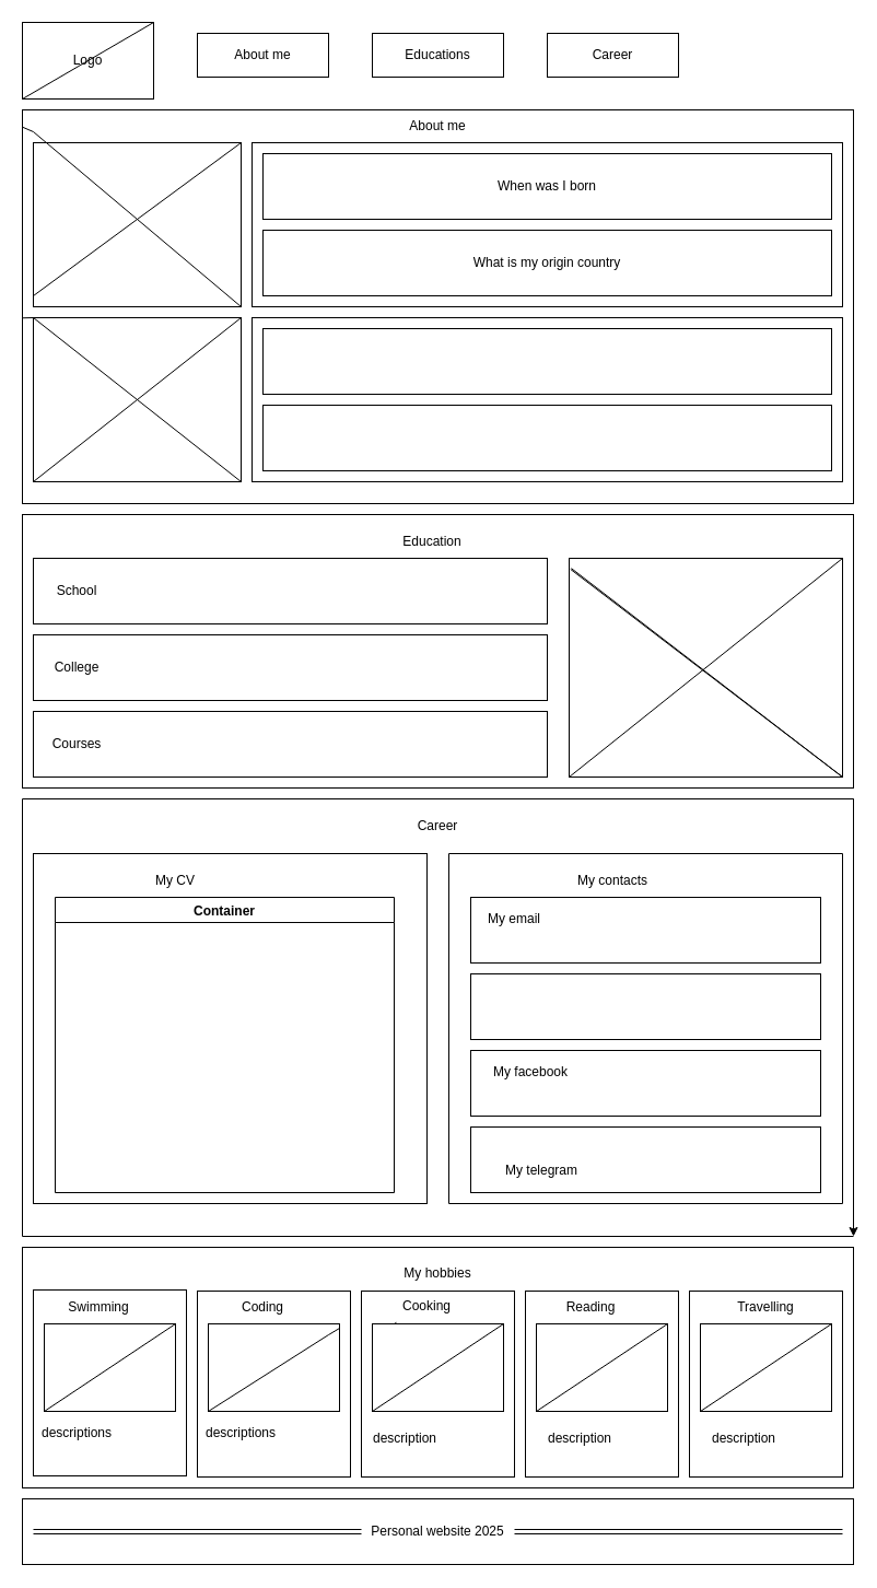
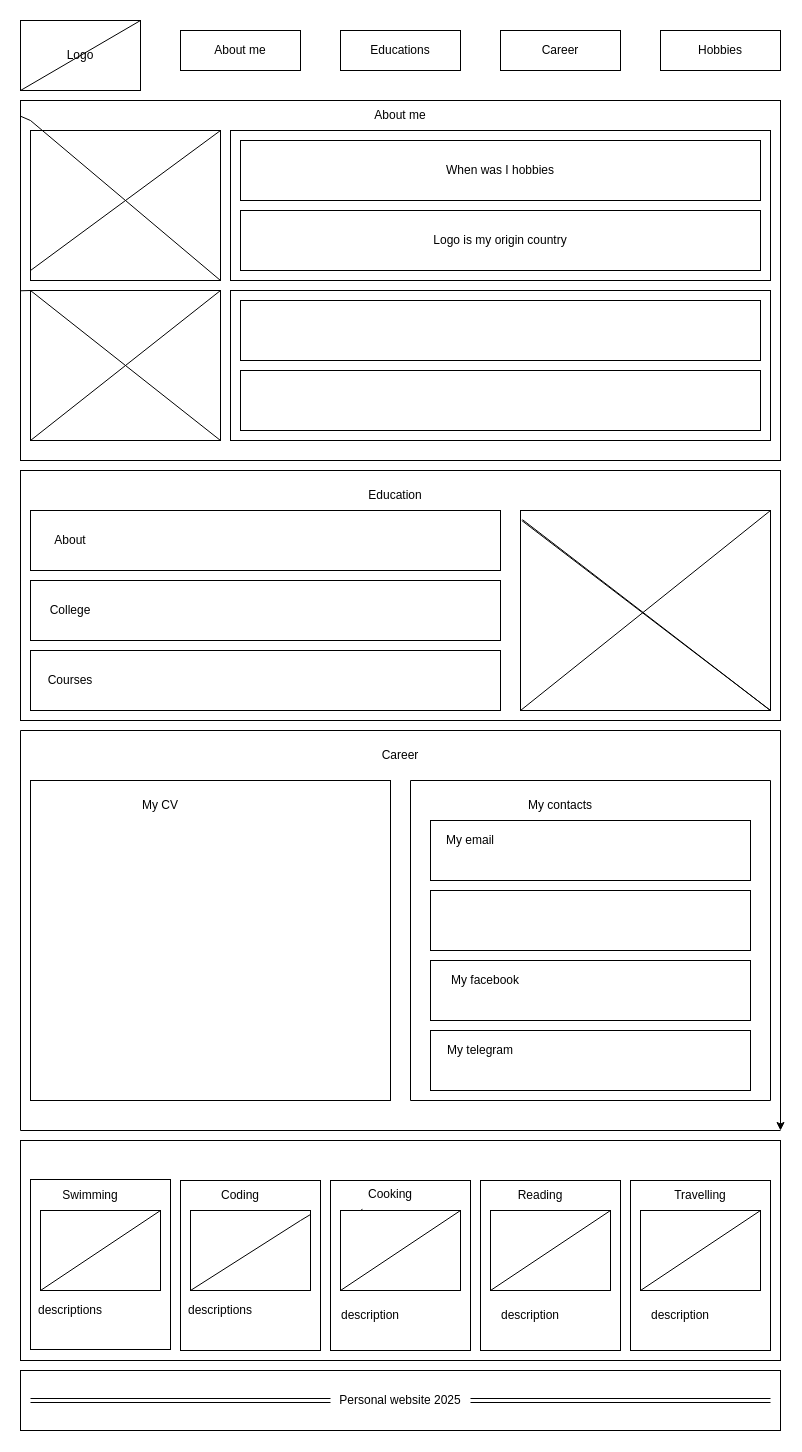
  <mxCell id="0" />
  <mxCell id="1" parent="0" />
  <mxCell id="2" value="Logo" style="rounded=0;whiteSpace=wrap;html=1;" parent="1" vertex="1"><mxGeometry x="20" y="20" width="120" height="70" as="geometry" /></mxCell>
  <mxCell id="3" value="About me" style="rounded=0;whiteSpace=wrap;html=1;" parent="1" vertex="1"><mxGeometry x="180" y="30" width="120" height="40" as="geometry" /></mxCell>
  <mxCell id="4" value="Educations" style="rounded=0;whiteSpace=wrap;html=1;" parent="1" vertex="1"><mxGeometry x="340" y="30" width="120" height="40" as="geometry" /></mxCell>
  <mxCell id="5" value="Career" style="rounded=0;whiteSpace=wrap;html=1;" parent="1" vertex="1"><mxGeometry x="500" y="30" width="120" height="40" as="geometry" /></mxCell>
+ <mxCell id="6" value="Hobbies" style="rounded=0;whiteSpace=wrap;html=1;" parent="1" vertex="1"><mxGeometry x="660" y="30" width="120" height="40" as="geometry" /></mxCell>
  <mxCell id="7" value="" style="rounded=0;whiteSpace=wrap;html=1;" parent="1" vertex="1"><mxGeometry x="20" y="100" width="760" height="360" as="geometry" /></mxCell>
  <mxCell id="8" value="" style="rounded=0;whiteSpace=wrap;html=1;" parent="1" vertex="1"><mxGeometry x="30" y="130" width="190" height="150" as="geometry" /></mxCell>
  <mxCell id="9" value="" style="rounded=0;whiteSpace=wrap;html=1;" parent="1" vertex="1"><mxGeometry x="30" y="290" width="190" height="150" as="geometry" /></mxCell>
  <mxCell id="10" value="" style="endArrow=none;html=1;rounded=0;entryX=1;entryY=0;entryDx=0;entryDy=0;" parent="1" target="2" edge="1"><mxGeometry width="50" height="50" relative="1" as="geometry"><mxPoint x="20" y="90" as="sourcePoint" /><mxPoint x="70" y="40" as="targetPoint" /></mxGeometry></mxCell>
  <mxCell id="11" value="" style="endArrow=none;html=1;rounded=0;entryX=1;entryY=0;entryDx=0;entryDy=0;" parent="1" target="8" edge="1"><mxGeometry width="50" height="50" relative="1" as="geometry"><mxPoint x="30" y="270" as="sourcePoint" /><mxPoint x="80" y="220" as="targetPoint" /></mxGeometry></mxCell>
  <mxCell id="12" value="" style="endArrow=none;html=1;rounded=0;entryX=1;entryY=0;entryDx=0;entryDy=0;" parent="1" target="9" edge="1"><mxGeometry width="50" height="50" relative="1" as="geometry"><mxPoint x="30" y="440" as="sourcePoint" /><mxPoint x="80" y="390" as="targetPoint" /></mxGeometry></mxCell>
  <mxCell id="13" value="" style="endArrow=none;html=1;rounded=0;entryX=1;entryY=1;entryDx=0;entryDy=0;" parent="1" source="7" target="8" edge="1"><mxGeometry width="50" height="50" relative="1" as="geometry"><mxPoint x="370" y="350" as="sourcePoint" /><mxPoint x="420" y="300" as="targetPoint" /><Array as="points"><mxPoint x="30" y="120" /></Array></mxGeometry></mxCell>
  <mxCell id="14" value="" style="endArrow=none;html=1;rounded=0;entryX=1;entryY=1;entryDx=0;entryDy=0;" parent="1" source="7" target="9" edge="1"><mxGeometry width="50" height="50" relative="1" as="geometry"><mxPoint x="370" y="350" as="sourcePoint" /><mxPoint x="420" y="300" as="targetPoint" /><Array as="points"><mxPoint x="30" y="290" /></Array></mxGeometry></mxCell>
  <mxCell id="15" value="" style="rounded=0;whiteSpace=wrap;html=1;" parent="1" vertex="1"><mxGeometry x="230" y="130" width="540" height="150" as="geometry" /></mxCell>
  <mxCell id="16" value="Text" style="text;html=1;align=center;verticalAlign=middle;whiteSpace=wrap;rounded=0;" parent="1" vertex="1"><mxGeometry x="360" y="310" width="60" height="30" as="geometry" /></mxCell>
- <mxCell id="17" value="When was I born" style="rounded=0;whiteSpace=wrap;html=1;" parent="1" vertex="1"><mxGeometry x="240" y="140" width="520" height="60" as="geometry" /></mxCell>
+ <mxCell id="17" value="When was I hobbies" style="rounded=0;whiteSpace=wrap;html=1;" parent="1" vertex="1"><mxGeometry x="240" y="140" width="520" height="60" as="geometry" /></mxCell>
  <mxCell id="18" value="" style="rounded=0;whiteSpace=wrap;html=1;" parent="1" vertex="1"><mxGeometry x="240" y="370" width="500" height="60" as="geometry" /></mxCell>
- <mxCell id="19" value="What is my origin country" style="rounded=0;whiteSpace=wrap;html=1;" parent="1" vertex="1"><mxGeometry x="240" y="210" width="520" height="60" as="geometry" /></mxCell>
+ <mxCell id="19" value="Logo is my origin country" style="rounded=0;whiteSpace=wrap;html=1;" parent="1" vertex="1"><mxGeometry x="240" y="210" width="520" height="60" as="geometry" /></mxCell>
  <mxCell id="20" value="" style="rounded=0;whiteSpace=wrap;html=1;" parent="1" vertex="1"><mxGeometry x="230" y="290" width="540" height="150" as="geometry" /></mxCell>
  <mxCell id="21" value="" style="rounded=0;whiteSpace=wrap;html=1;" parent="1" vertex="1"><mxGeometry x="240" y="300" width="500" height="60" as="geometry" /></mxCell>
  <mxCell id="22" value="" style="rounded=0;whiteSpace=wrap;html=1;" parent="1" vertex="1"><mxGeometry x="240" y="300" width="520" height="60" as="geometry" /></mxCell>
  <mxCell id="23" value="" style="rounded=0;whiteSpace=wrap;html=1;" parent="1" vertex="1"><mxGeometry x="30" y="480" width="730" height="60" as="geometry" /></mxCell>
  <mxCell id="24" style="edgeStyle=orthogonalEdgeStyle;rounded=0;orthogonalLoop=1;jettySize=auto;html=1;exitX=0.5;exitY=1;exitDx=0;exitDy=0;" parent="1" source="25" edge="1"><mxGeometry relative="1" as="geometry"><mxPoint x="400" y="700" as="targetPoint" /></mxGeometry></mxCell>
  <mxCell id="25" value="" style="rounded=0;whiteSpace=wrap;html=1;" parent="1" vertex="1"><mxGeometry x="20" y="470" width="760" height="250" as="geometry" /></mxCell>
  <mxCell id="26" value="" style="rounded=0;whiteSpace=wrap;html=1;" parent="1" vertex="1"><mxGeometry x="240" y="370" width="520" height="60" as="geometry" /></mxCell>
  <mxCell id="27" value="Text" style="text;html=1;align=center;verticalAlign=middle;whiteSpace=wrap;rounded=0;" parent="1" vertex="1"><mxGeometry x="50" y="525" width="60" height="30" as="geometry" /></mxCell>
  <mxCell id="28" value="" style="rounded=0;whiteSpace=wrap;html=1;" parent="1" vertex="1"><mxGeometry x="30" y="510" width="470" height="60" as="geometry" /></mxCell>
  <mxCell id="29" value="" style="rounded=0;whiteSpace=wrap;html=1;" parent="1" vertex="1"><mxGeometry x="30" y="650" width="470" height="60" as="geometry" /></mxCell>
  <mxCell id="30" value="" style="rounded=0;whiteSpace=wrap;html=1;" parent="1" vertex="1"><mxGeometry x="30" y="580" width="470" height="60" as="geometry" /></mxCell>
  <mxCell id="31" style="edgeStyle=orthogonalEdgeStyle;rounded=0;orthogonalLoop=1;jettySize=auto;html=1;exitX=0.5;exitY=1;exitDx=0;exitDy=0;" parent="1" source="2" target="2" edge="1"><mxGeometry relative="1" as="geometry" /></mxCell>
  <mxCell id="32" value="About me" style="text;html=1;align=center;verticalAlign=middle;whiteSpace=wrap;rounded=0;" parent="1" vertex="1"><mxGeometry x="355" y="100" width="90" height="30" as="geometry" /></mxCell>
  <mxCell id="33" value="Education" style="text;html=1;align=center;verticalAlign=middle;whiteSpace=wrap;rounded=0;" parent="1" vertex="1"><mxGeometry x="365" y="480" width="60" height="30" as="geometry" /></mxCell>
- <mxCell id="34" value="School" style="text;html=1;align=center;verticalAlign=middle;whiteSpace=wrap;rounded=0;" parent="1" vertex="1"><mxGeometry x="40" y="525" width="60" height="30" as="geometry" /></mxCell>
+ <mxCell id="34" value="About" style="text;html=1;align=center;verticalAlign=middle;whiteSpace=wrap;rounded=0;" parent="1" vertex="1"><mxGeometry x="40" y="525" width="60" height="30" as="geometry" /></mxCell>
  <mxCell id="35" value="College" style="text;html=1;align=center;verticalAlign=middle;whiteSpace=wrap;rounded=0;" parent="1" vertex="1"><mxGeometry x="40" y="595" width="60" height="30" as="geometry" /></mxCell>
  <mxCell id="36" value="Courses" style="text;html=1;align=center;verticalAlign=middle;whiteSpace=wrap;rounded=0;" parent="1" vertex="1"><mxGeometry x="40" y="665" width="60" height="30" as="geometry" /></mxCell>
  <mxCell id="37" style="edgeStyle=orthogonalEdgeStyle;rounded=0;orthogonalLoop=1;jettySize=auto;html=1;exitX=1;exitY=1;exitDx=0;exitDy=0;" parent="1" edge="1"><mxGeometry relative="1" as="geometry"><mxPoint x="780" y="1130" as="targetPoint" /><mxPoint x="780" y="1120" as="sourcePoint" /><Array as="points"><mxPoint x="780" y="730" /><mxPoint x="780" y="730" /></Array></mxGeometry></mxCell>
  <mxCell id="38" value="Career" style="text;html=1;align=center;verticalAlign=middle;whiteSpace=wrap;rounded=0;" parent="1" vertex="1"><mxGeometry x="370" y="740" width="60" height="30" as="geometry" /></mxCell>
  <mxCell id="39" value="" style="rounded=0;whiteSpace=wrap;html=1;" parent="1" vertex="1"><mxGeometry x="30" y="780" width="360" height="320" as="geometry" /></mxCell>
  <mxCell id="40" value="My CV" style="text;html=1;align=center;verticalAlign=middle;whiteSpace=wrap;rounded=0;" parent="1" vertex="1"><mxGeometry x="130" y="790" width="60" height="30" as="geometry" /></mxCell>
  <mxCell id="41" value="" style="verticalLabelPosition=bottom;verticalAlign=top;html=1;shape=mxgraph.basic.rect;fillColor2=none;strokeWidth=1;size=20;indent=5;" parent="1" vertex="1"><mxGeometry x="410" y="780" width="360" height="320" as="geometry" /></mxCell>
  <mxCell id="42" value="" style="rounded=0;whiteSpace=wrap;html=1;" parent="1" vertex="1"><mxGeometry x="430" y="820" width="320" height="60" as="geometry" /></mxCell>
  <mxCell id="43" value="" style="rounded=0;whiteSpace=wrap;html=1;" parent="1" vertex="1"><mxGeometry x="20" y="1140" width="760" height="220" as="geometry" /></mxCell>
  <mxCell id="44" value="" style="rounded=0;whiteSpace=wrap;html=1;" parent="1" vertex="1"><mxGeometry x="430" y="1030" width="320" height="60" as="geometry" /></mxCell>
  <mxCell id="45" value="" style="rounded=0;whiteSpace=wrap;html=1;" parent="1" vertex="1"><mxGeometry x="430" y="960" width="320" height="60" as="geometry" /></mxCell>
  <mxCell id="46" value="" style="rounded=0;whiteSpace=wrap;html=1;" parent="1" vertex="1"><mxGeometry x="430" y="890" width="320" height="60" as="geometry" /></mxCell>
  <mxCell id="47" value="My contacts" style="text;html=1;align=center;verticalAlign=middle;whiteSpace=wrap;rounded=0;" parent="1" vertex="1"><mxGeometry x="520" y="790" width="80" height="30" as="geometry" /></mxCell>
  <mxCell id="48" value="My email" style="text;html=1;align=center;verticalAlign=middle;whiteSpace=wrap;rounded=0;" parent="1" vertex="1"><mxGeometry x="440" y="825" width="60" height="30" as="geometry" /></mxCell>
  <mxCell id="49" value="My facebook" style="text;html=1;align=center;verticalAlign=middle;whiteSpace=wrap;rounded=0;" parent="1" vertex="1"><mxGeometry x="440" y="965" width="90" height="30" as="geometry" /></mxCell>
- <mxCell id="50" value="My telegram" style="text;html=1;align=center;verticalAlign=middle;whiteSpace=wrap;rounded=0;" parent="1" vertex="1"><mxGeometry x="455" y="1055" width="80" height="30" as="geometry" /></mxCell>
- <mxCell id="51" value="Container" style="swimlane;" parent="1" vertex="1"><mxGeometry x="50" y="820" width="310" height="270" as="geometry" /></mxCell>
- <mxCell id="52" value="My hobbies" style="text;html=1;align=center;verticalAlign=middle;whiteSpace=wrap;rounded=0;" parent="1" vertex="1"><mxGeometry x="360" y="1149" width="80" height="30" as="geometry" /></mxCell>
+ <mxCell id="50" value="My telegram" style="text;html=1;align=center;verticalAlign=middle;whiteSpace=wrap;rounded=0;" parent="1" vertex="1"><mxGeometry x="440" y="1035" width="80" height="30" as="geometry" /></mxCell>
  <mxCell id="53" value="" style="rounded=0;whiteSpace=wrap;html=1;" parent="1" vertex="1"><mxGeometry x="30" y="1179" width="140" height="170" as="geometry" /></mxCell>
  <mxCell id="54" value="" style="rounded=0;whiteSpace=wrap;html=1;" parent="1" vertex="1"><mxGeometry x="180" y="1180" width="140" height="170" as="geometry" /></mxCell>
  <mxCell id="55" value="" style="rounded=0;whiteSpace=wrap;html=1;" parent="1" vertex="1"><mxGeometry x="330" y="1180" width="140" height="170" as="geometry" /></mxCell>
  <mxCell id="56" value="" style="rounded=0;whiteSpace=wrap;html=1;" parent="1" vertex="1"><mxGeometry x="480" y="1180" width="140" height="170" as="geometry" /></mxCell>
  <mxCell id="57" value="" style="rounded=0;whiteSpace=wrap;html=1;" parent="1" vertex="1"><mxGeometry x="630" y="1180" width="140" height="170" as="geometry" /></mxCell>
  <mxCell id="58" value="" style="rounded=0;whiteSpace=wrap;html=1;" parent="1" vertex="1"><mxGeometry x="340" y="1210" width="120" height="80" as="geometry" /></mxCell>
  <mxCell id="59" value="" style="rounded=0;whiteSpace=wrap;html=1;" parent="1" vertex="1"><mxGeometry x="20" y="1370" width="760" height="60" as="geometry" /></mxCell>
  <mxCell id="60" value="" style="rounded=0;whiteSpace=wrap;html=1;" parent="1" vertex="1"><mxGeometry x="490" y="1210" width="120" height="80" as="geometry" /></mxCell>
  <mxCell id="61" value="" style="rounded=0;whiteSpace=wrap;html=1;" parent="1" vertex="1"><mxGeometry x="640" y="1210" width="120" height="80" as="geometry" /></mxCell>
  <mxCell id="62" value="" style="rounded=0;whiteSpace=wrap;html=1;" parent="1" vertex="1"><mxGeometry x="190" y="1210" width="120" height="80" as="geometry" /></mxCell>
  <mxCell id="63" value="" style="rounded=0;whiteSpace=wrap;html=1;" parent="1" vertex="1"><mxGeometry x="40" y="1210" width="120" height="80" as="geometry" /></mxCell>
  <mxCell id="64" value="Swimming" style="text;html=1;align=center;verticalAlign=middle;whiteSpace=wrap;rounded=0;" parent="1" vertex="1"><mxGeometry x="60" y="1180" width="60" height="30" as="geometry" /></mxCell>
  <mxCell id="65" value="Cooking" style="text;html=1;align=center;verticalAlign=middle;whiteSpace=wrap;rounded=0;" parent="1" vertex="1"><mxGeometry x="360" y="1179" width="60" height="30" as="geometry" /></mxCell>
  <mxCell id="66" value="Coding" style="text;html=1;align=center;verticalAlign=middle;whiteSpace=wrap;rounded=0;" parent="1" vertex="1"><mxGeometry x="210" y="1180" width="60" height="30" as="geometry" /></mxCell>
  <mxCell id="67" value="Reading" style="text;html=1;align=center;verticalAlign=middle;whiteSpace=wrap;rounded=0;" parent="1" vertex="1"><mxGeometry x="510" y="1180" width="60" height="30" as="geometry" /></mxCell>
  <mxCell id="68" value="Travelling" style="text;html=1;align=center;verticalAlign=middle;whiteSpace=wrap;rounded=0;" parent="1" vertex="1"><mxGeometry x="670" y="1180" width="60" height="30" as="geometry" /></mxCell>
  <mxCell id="69" value="" style="endArrow=none;html=1;rounded=0;entryX=0.183;entryY=-0.015;entryDx=0;entryDy=0;entryPerimeter=0;" parent="1" target="58" edge="1"><mxGeometry width="50" height="50" relative="1" as="geometry"><mxPoint x="360" y="1210" as="sourcePoint" /><mxPoint x="410" y="1160" as="targetPoint" /></mxGeometry></mxCell>
  <mxCell id="70" value="" style="endArrow=none;html=1;rounded=0;entryX=1;entryY=0;entryDx=0;entryDy=0;" parent="1" target="63" edge="1"><mxGeometry width="50" height="50" relative="1" as="geometry"><mxPoint x="40" y="1290" as="sourcePoint" /><mxPoint x="90" y="1240" as="targetPoint" /></mxGeometry></mxCell>
  <mxCell id="71" value="" style="endArrow=none;html=1;rounded=0;" parent="1" target="62" edge="1"><mxGeometry width="50" height="50" relative="1" as="geometry"><mxPoint x="190" y="1290" as="sourcePoint" /><mxPoint x="240" y="1240" as="targetPoint" /></mxGeometry></mxCell>
  <mxCell id="72" value="" style="endArrow=none;html=1;rounded=0;" parent="1" target="62" edge="1"><mxGeometry width="50" height="50" relative="1" as="geometry"><mxPoint x="190" y="1290" as="sourcePoint" /><mxPoint x="240" y="1240" as="targetPoint" /><Array as="points"><mxPoint x="300" y="1220" /></Array></mxGeometry></mxCell>
  <mxCell id="73" value="" style="endArrow=none;html=1;rounded=0;" parent="1" target="58" edge="1"><mxGeometry width="50" height="50" relative="1" as="geometry"><mxPoint x="340" y="1290" as="sourcePoint" /><mxPoint x="390" y="1240" as="targetPoint" /><Array as="points"><mxPoint x="460" y="1210" /></Array></mxGeometry></mxCell>
  <mxCell id="74" value="" style="endArrow=none;html=1;rounded=0;entryX=1;entryY=0;entryDx=0;entryDy=0;" parent="1" target="60" edge="1"><mxGeometry width="50" height="50" relative="1" as="geometry"><mxPoint x="490" y="1290" as="sourcePoint" /><mxPoint x="540" y="1240" as="targetPoint" /></mxGeometry></mxCell>
  <mxCell id="75" value="" style="endArrow=none;html=1;rounded=0;entryX=1;entryY=0;entryDx=0;entryDy=0;" parent="1" target="61" edge="1"><mxGeometry width="50" height="50" relative="1" as="geometry"><mxPoint x="640" y="1290" as="sourcePoint" /><mxPoint x="690" y="1240" as="targetPoint" /></mxGeometry></mxCell>
  <mxCell id="76" value="descriptions" style="text;html=1;align=center;verticalAlign=middle;whiteSpace=wrap;rounded=0;" parent="1" vertex="1"><mxGeometry x="40" y="1300" width="60" height="20" as="geometry" /></mxCell>
  <mxCell id="77" value="descriptions" style="text;html=1;align=center;verticalAlign=middle;whiteSpace=wrap;rounded=0;" parent="1" vertex="1"><mxGeometry x="190" y="1300" width="60" height="20" as="geometry" /></mxCell>
  <mxCell id="78" value="description" style="text;html=1;align=center;verticalAlign=middle;whiteSpace=wrap;rounded=0;" parent="1" vertex="1"><mxGeometry x="340" y="1300" width="60" height="30" as="geometry" /></mxCell>
  <mxCell id="79" value="description" style="text;html=1;align=center;verticalAlign=middle;whiteSpace=wrap;rounded=0;" parent="1" vertex="1"><mxGeometry x="500" y="1300" width="60" height="30" as="geometry" /></mxCell>
  <mxCell id="80" value="description" style="text;html=1;align=center;verticalAlign=middle;whiteSpace=wrap;rounded=0;" parent="1" vertex="1"><mxGeometry x="650" y="1300" width="60" height="30" as="geometry" /></mxCell>
  <mxCell id="81" value="Personal website 2025" style="text;html=1;align=center;verticalAlign=middle;whiteSpace=wrap;rounded=0;" parent="1" vertex="1"><mxGeometry x="330" y="1385" width="140" height="30" as="geometry" /></mxCell>
  <mxCell id="82" value="" style="shape=link;html=1;rounded=0;entryX=0;entryY=0.5;entryDx=0;entryDy=0;" parent="1" target="81" edge="1"><mxGeometry width="100" relative="1" as="geometry"><mxPoint x="30" y="1400" as="sourcePoint" /><mxPoint x="130" y="1400" as="targetPoint" /></mxGeometry></mxCell>
  <mxCell id="83" value="" style="shape=link;html=1;rounded=0;" parent="1" edge="1"><mxGeometry width="100" relative="1" as="geometry"><mxPoint x="470" y="1400" as="sourcePoint" /><mxPoint x="770" y="1400" as="targetPoint" /></mxGeometry></mxCell>
  <mxCell id="84" value="" style="rounded=0;whiteSpace=wrap;html=1;" parent="1" vertex="1"><mxGeometry x="520" y="510" width="250" height="200" as="geometry" /></mxCell>
  <mxCell id="85" value="" style="endArrow=none;html=1;rounded=0;entryX=1;entryY=0;entryDx=0;entryDy=0;" parent="1" target="84" edge="1"><mxGeometry width="50" height="50" relative="1" as="geometry"><mxPoint x="520" y="710" as="sourcePoint" /><mxPoint x="570" y="660" as="targetPoint" /></mxGeometry></mxCell>
  <mxCell id="86" value="" style="endArrow=none;html=1;rounded=0;entryX=0.008;entryY=0.046;entryDx=0;entryDy=0;entryPerimeter=0;exitX=0.005;exitY=0.05;exitDx=0;exitDy=0;exitPerimeter=0;" parent="1" source="84" target="84" edge="1"><mxGeometry width="50" height="50" relative="1" as="geometry"><mxPoint x="520" y="560" as="sourcePoint" /><mxPoint x="570" y="510" as="targetPoint" /><Array as="points"><mxPoint x="770" y="710" /></Array></mxGeometry></mxCell>
  <mxCell id="87" value="" style="endArrow=none;html=1;rounded=0;" parent="1" edge="1"><mxGeometry width="50" height="50" relative="1" as="geometry"><mxPoint x="20" y="1130" as="sourcePoint" /><mxPoint x="780" y="730" as="targetPoint" /><Array as="points"><mxPoint x="20" y="730" /></Array></mxGeometry></mxCell>
  <mxCell id="88" value="" style="endArrow=none;html=1;rounded=0;" parent="1" edge="1"><mxGeometry width="50" height="50" relative="1" as="geometry"><mxPoint x="780" y="1130" as="sourcePoint" /><mxPoint x="20" y="1130" as="targetPoint" /></mxGeometry></mxCell>
